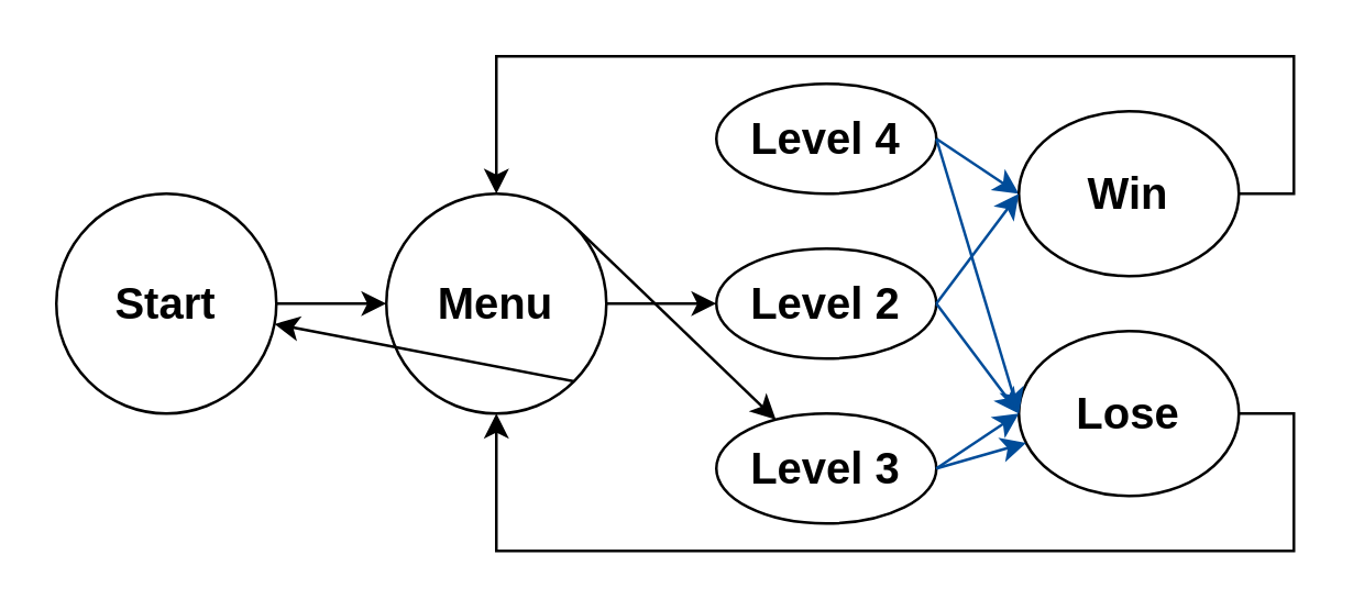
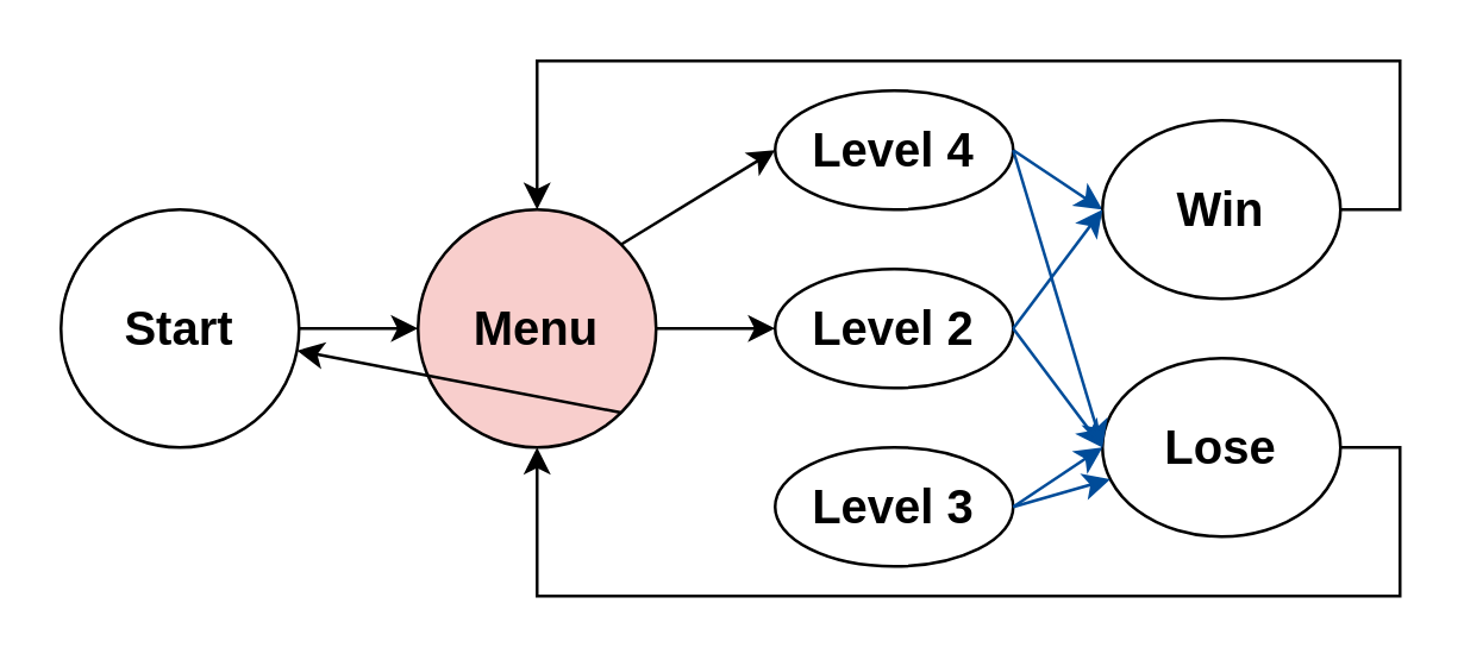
  <mxCell id="0" />
  <mxCell id="1" parent="0" />
  <mxCell id="2" value="&lt;b&gt;&lt;font style=&quot;font-size: 16px;&quot;&gt;Start&lt;/font&gt;&lt;/b&gt;" style="ellipse;whiteSpace=wrap;html=1;" parent="1" vertex="1"><mxGeometry x="20" y="70" width="80" height="80" as="geometry" /></mxCell>
- <mxCell id="3" value="&lt;b&gt;&lt;font style=&quot;font-size: 16px;&quot;&gt;Menu&lt;/font&gt;&lt;/b&gt;" style="ellipse;whiteSpace=wrap;html=1;" parent="1" vertex="1"><mxGeometry x="140" y="70" width="80" height="80" as="geometry" /></mxCell>
+ <mxCell id="3" value="&lt;b&gt;&lt;font style=&quot;font-size: 16px;&quot;&gt;Menu&lt;/font&gt;&lt;/b&gt;" style="ellipse;whiteSpace=wrap;html=1;fillColor=#f8cecc;" parent="1" vertex="1"><mxGeometry x="140" y="70" width="80" height="80" as="geometry" /></mxCell>
  <mxCell id="4" style="rounded=0;orthogonalLoop=1;jettySize=auto;html=1;exitX=1;exitY=0.5;exitDx=0;exitDy=0;entryX=0;entryY=0.5;entryDx=0;entryDy=0;strokeColor=#004C99;" parent="1" source="5" target="13" edge="1"><mxGeometry relative="1" as="geometry" /></mxCell>
  <mxCell id="5" value="&lt;b&gt;&lt;font style=&quot;font-size: 16px;&quot;&gt;Level 4&lt;/font&gt;&lt;/b&gt;" style="ellipse;whiteSpace=wrap;html=1;" parent="1" vertex="1"><mxGeometry x="260" y="30" width="80" height="40" as="geometry" /></mxCell>
  <mxCell id="6" value="&lt;b&gt;&lt;font style=&quot;font-size: 16px;&quot;&gt;Level 2&lt;/font&gt;&lt;/b&gt;" style="ellipse;whiteSpace=wrap;html=1;" parent="1" vertex="1"><mxGeometry x="260" y="90" width="80" height="40" as="geometry" /></mxCell>
  <mxCell id="7" value="&lt;b&gt;&lt;font style=&quot;font-size: 16px;&quot;&gt;Level 3&lt;/font&gt;&lt;/b&gt;" style="ellipse;whiteSpace=wrap;html=1;" parent="1" vertex="1"><mxGeometry x="260" y="150" width="80" height="40" as="geometry" /></mxCell>
  <mxCell id="8" value="" style="endArrow=classic;html=1;rounded=0;exitX=1;exitY=0.5;exitDx=0;exitDy=0;" parent="1" source="2" edge="1"><mxGeometry width="50" height="50" relative="1" as="geometry"><mxPoint x="90" y="160" as="sourcePoint" /><mxPoint x="140" y="110" as="targetPoint" /></mxGeometry></mxCell>
  <mxCell id="9" value="" style="endArrow=classic;html=1;rounded=0;exitX=1;exitY=0.5;exitDx=0;exitDy=0;" parent="1" edge="1"><mxGeometry width="50" height="50" relative="1" as="geometry"><mxPoint x="220" y="110" as="sourcePoint" /><mxPoint x="260" y="110" as="targetPoint" /></mxGeometry></mxCell>
- <mxCell id="10" value="" style="endArrow=classic;html=1;rounded=0;exitX=1;exitY=0;exitDx=0;exitDy=0;" parent="1" source="3" target="7" edge="1"><mxGeometry width="50" height="50" relative="1" as="geometry"><mxPoint x="220" y="19.76" as="sourcePoint" /><mxPoint x="260" y="19.76" as="targetPoint" /></mxGeometry></mxCell>
+ <mxCell id="10" value="" style="endArrow=classic;html=1;rounded=0;exitX=1;exitY=0;exitDx=0;exitDy=0;entryX=0;entryY=0.5;entryDx=0;entryDy=0;" parent="1" source="3" target="5" edge="1"><mxGeometry width="50" height="50" relative="1" as="geometry"><mxPoint x="220" y="19.76" as="sourcePoint" /><mxPoint x="260" y="19.76" as="targetPoint" /></mxGeometry></mxCell>
  <mxCell id="11" value="" style="endArrow=classic;html=1;rounded=0;exitX=1;exitY=1;exitDx=0;exitDy=0;" parent="1" source="3" target="2" edge="1"><mxGeometry width="50" height="50" relative="1" as="geometry"><mxPoint x="218" y="92" as="sourcePoint" /><mxPoint x="270" y="29.76" as="targetPoint" /></mxGeometry></mxCell>
  <mxCell id="12" style="edgeStyle=orthogonalEdgeStyle;rounded=0;orthogonalLoop=1;jettySize=auto;html=1;exitX=1;exitY=0.5;exitDx=0;exitDy=0;entryX=0.5;entryY=0;entryDx=0;entryDy=0;" parent="1" source="13" target="3" edge="1"><mxGeometry relative="1" as="geometry"><Array as="points"><mxPoint x="470" y="70" /><mxPoint x="470" y="20" /><mxPoint x="180" y="20" /></Array></mxGeometry></mxCell>
  <mxCell id="13" value="&lt;b&gt;&lt;font style=&quot;font-size: 16px;&quot;&gt;Win&lt;/font&gt;&lt;/b&gt;" style="ellipse;whiteSpace=wrap;html=1;" parent="1" vertex="1"><mxGeometry x="370" y="40" width="80" height="60" as="geometry" /></mxCell>
  <mxCell id="14" style="edgeStyle=orthogonalEdgeStyle;rounded=0;orthogonalLoop=1;jettySize=auto;html=1;exitX=1;exitY=0.5;exitDx=0;exitDy=0;entryX=0.5;entryY=1;entryDx=0;entryDy=0;" parent="1" source="15" target="3" edge="1"><mxGeometry relative="1" as="geometry"><Array as="points"><mxPoint x="470" y="150" /><mxPoint x="470" y="200" /><mxPoint x="180" y="200" /></Array></mxGeometry></mxCell>
  <mxCell id="15" value="&lt;b&gt;&lt;font style=&quot;font-size: 16px;&quot;&gt;Lose&lt;/font&gt;&lt;/b&gt;" style="ellipse;whiteSpace=wrap;html=1;" parent="1" vertex="1"><mxGeometry x="370" y="120" width="80" height="60" as="geometry" /></mxCell>
  <mxCell id="16" style="rounded=0;orthogonalLoop=1;jettySize=auto;html=1;exitX=1;exitY=0.5;exitDx=0;exitDy=0;entryX=0;entryY=0.5;entryDx=0;entryDy=0;strokeColor=#004C99;" parent="1" source="6" edge="1"><mxGeometry relative="1" as="geometry"><mxPoint x="340" y="50" as="sourcePoint" /><mxPoint x="370" y="70" as="targetPoint" /></mxGeometry></mxCell>
  <mxCell id="17" style="rounded=0;orthogonalLoop=1;jettySize=auto;html=1;exitX=1;exitY=0.5;exitDx=0;exitDy=0;strokeColor=#004C99;" parent="1" source="7" target="15" edge="1"><mxGeometry relative="1" as="geometry"><mxPoint x="350" y="120" as="sourcePoint" /><mxPoint x="380" y="80" as="targetPoint" /></mxGeometry></mxCell>
  <mxCell id="18" style="rounded=0;orthogonalLoop=1;jettySize=auto;html=1;entryX=0;entryY=0.5;entryDx=0;entryDy=0;strokeColor=#004C99;" parent="1" target="15" edge="1"><mxGeometry relative="1" as="geometry"><mxPoint x="340" y="170" as="sourcePoint" /><mxPoint x="380" y="80" as="targetPoint" /></mxGeometry></mxCell>
  <mxCell id="19" style="rounded=0;orthogonalLoop=1;jettySize=auto;html=1;entryX=0;entryY=0.5;entryDx=0;entryDy=0;exitX=1;exitY=0.5;exitDx=0;exitDy=0;strokeColor=#004C99;" parent="1" source="6" edge="1"><mxGeometry relative="1" as="geometry"><mxPoint x="340" y="170" as="sourcePoint" /><mxPoint x="370" y="150" as="targetPoint" /></mxGeometry></mxCell>
  <mxCell id="20" style="rounded=0;orthogonalLoop=1;jettySize=auto;html=1;entryX=0;entryY=0.5;entryDx=0;entryDy=0;exitX=1;exitY=0.5;exitDx=0;exitDy=0;strokeColor=#004C99;" parent="1" source="5" edge="1"><mxGeometry relative="1" as="geometry"><mxPoint x="340" y="110" as="sourcePoint" /><mxPoint x="370" y="150" as="targetPoint" /></mxGeometry></mxCell>
